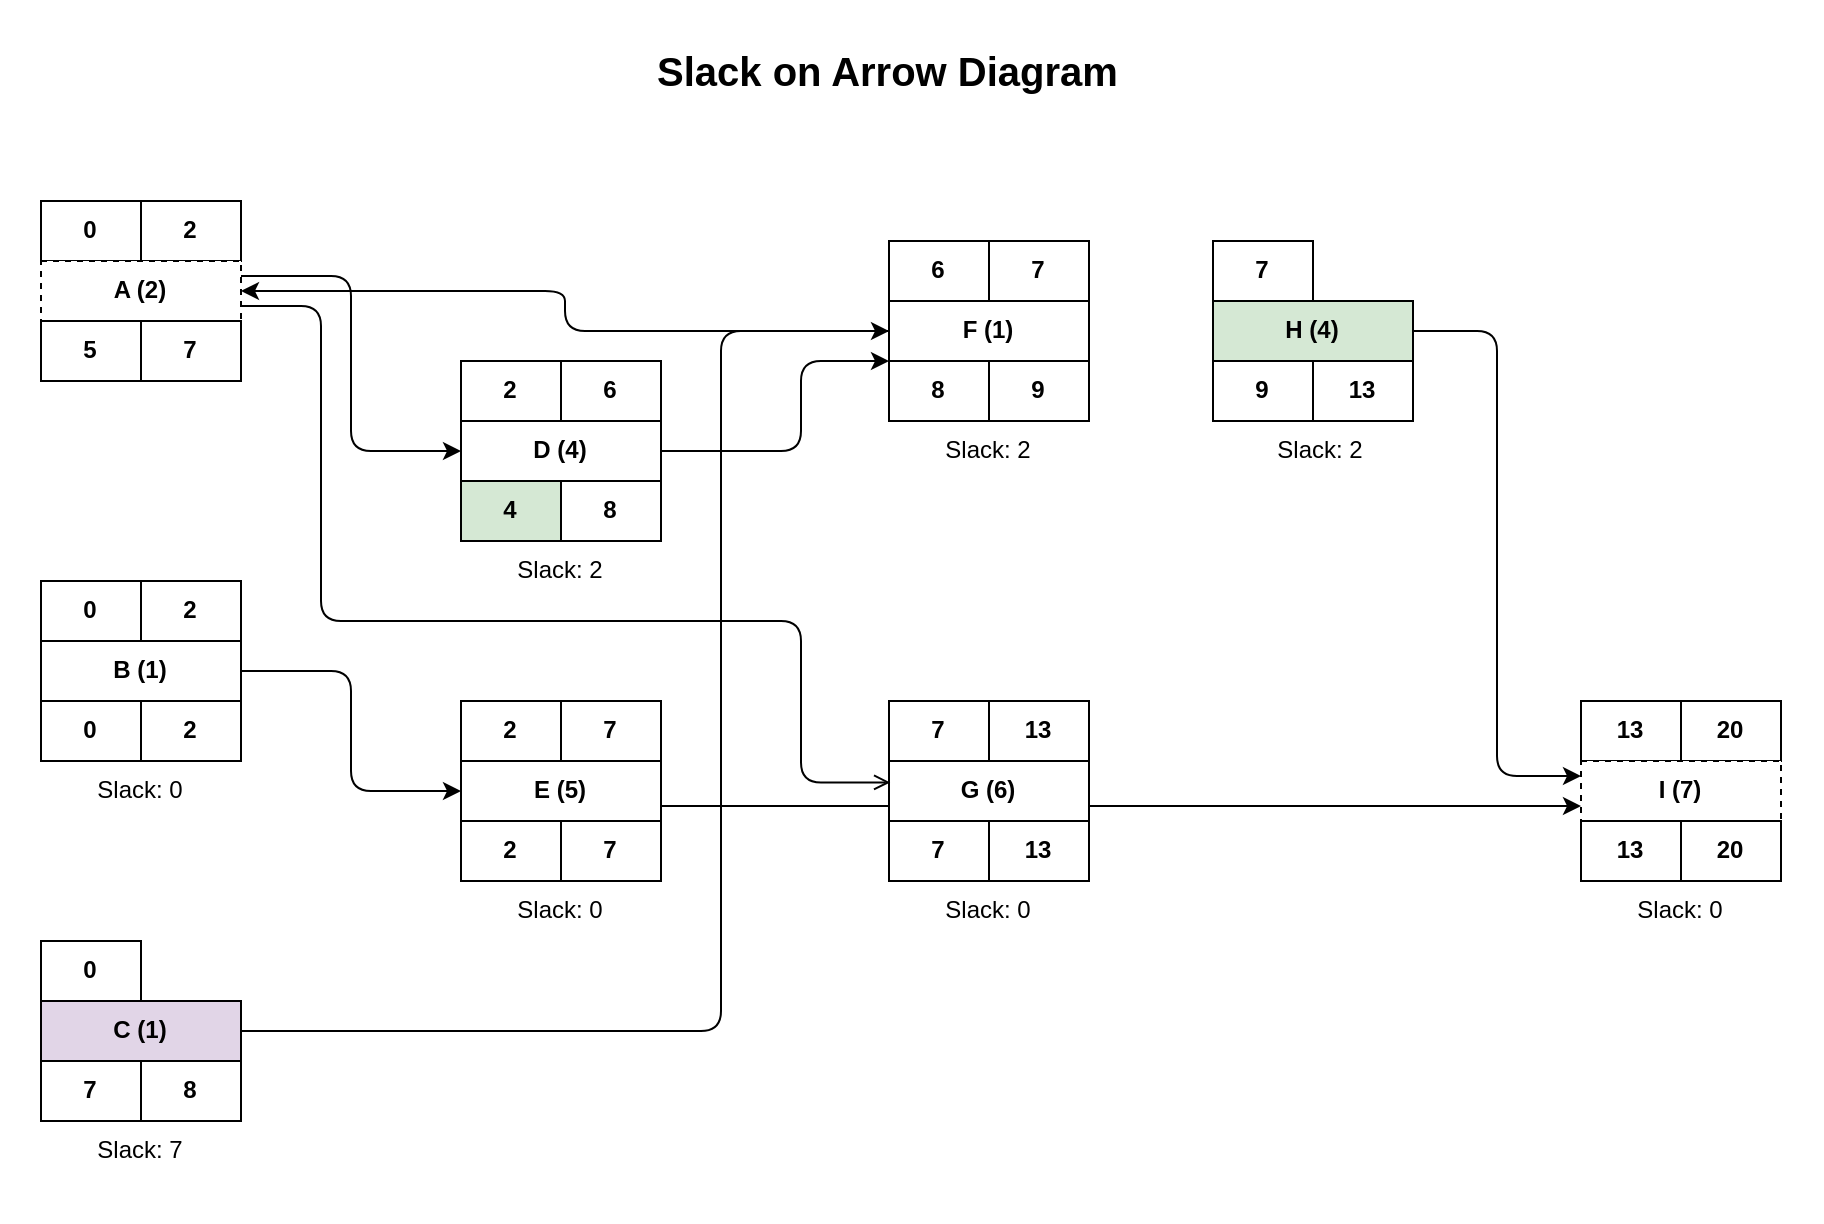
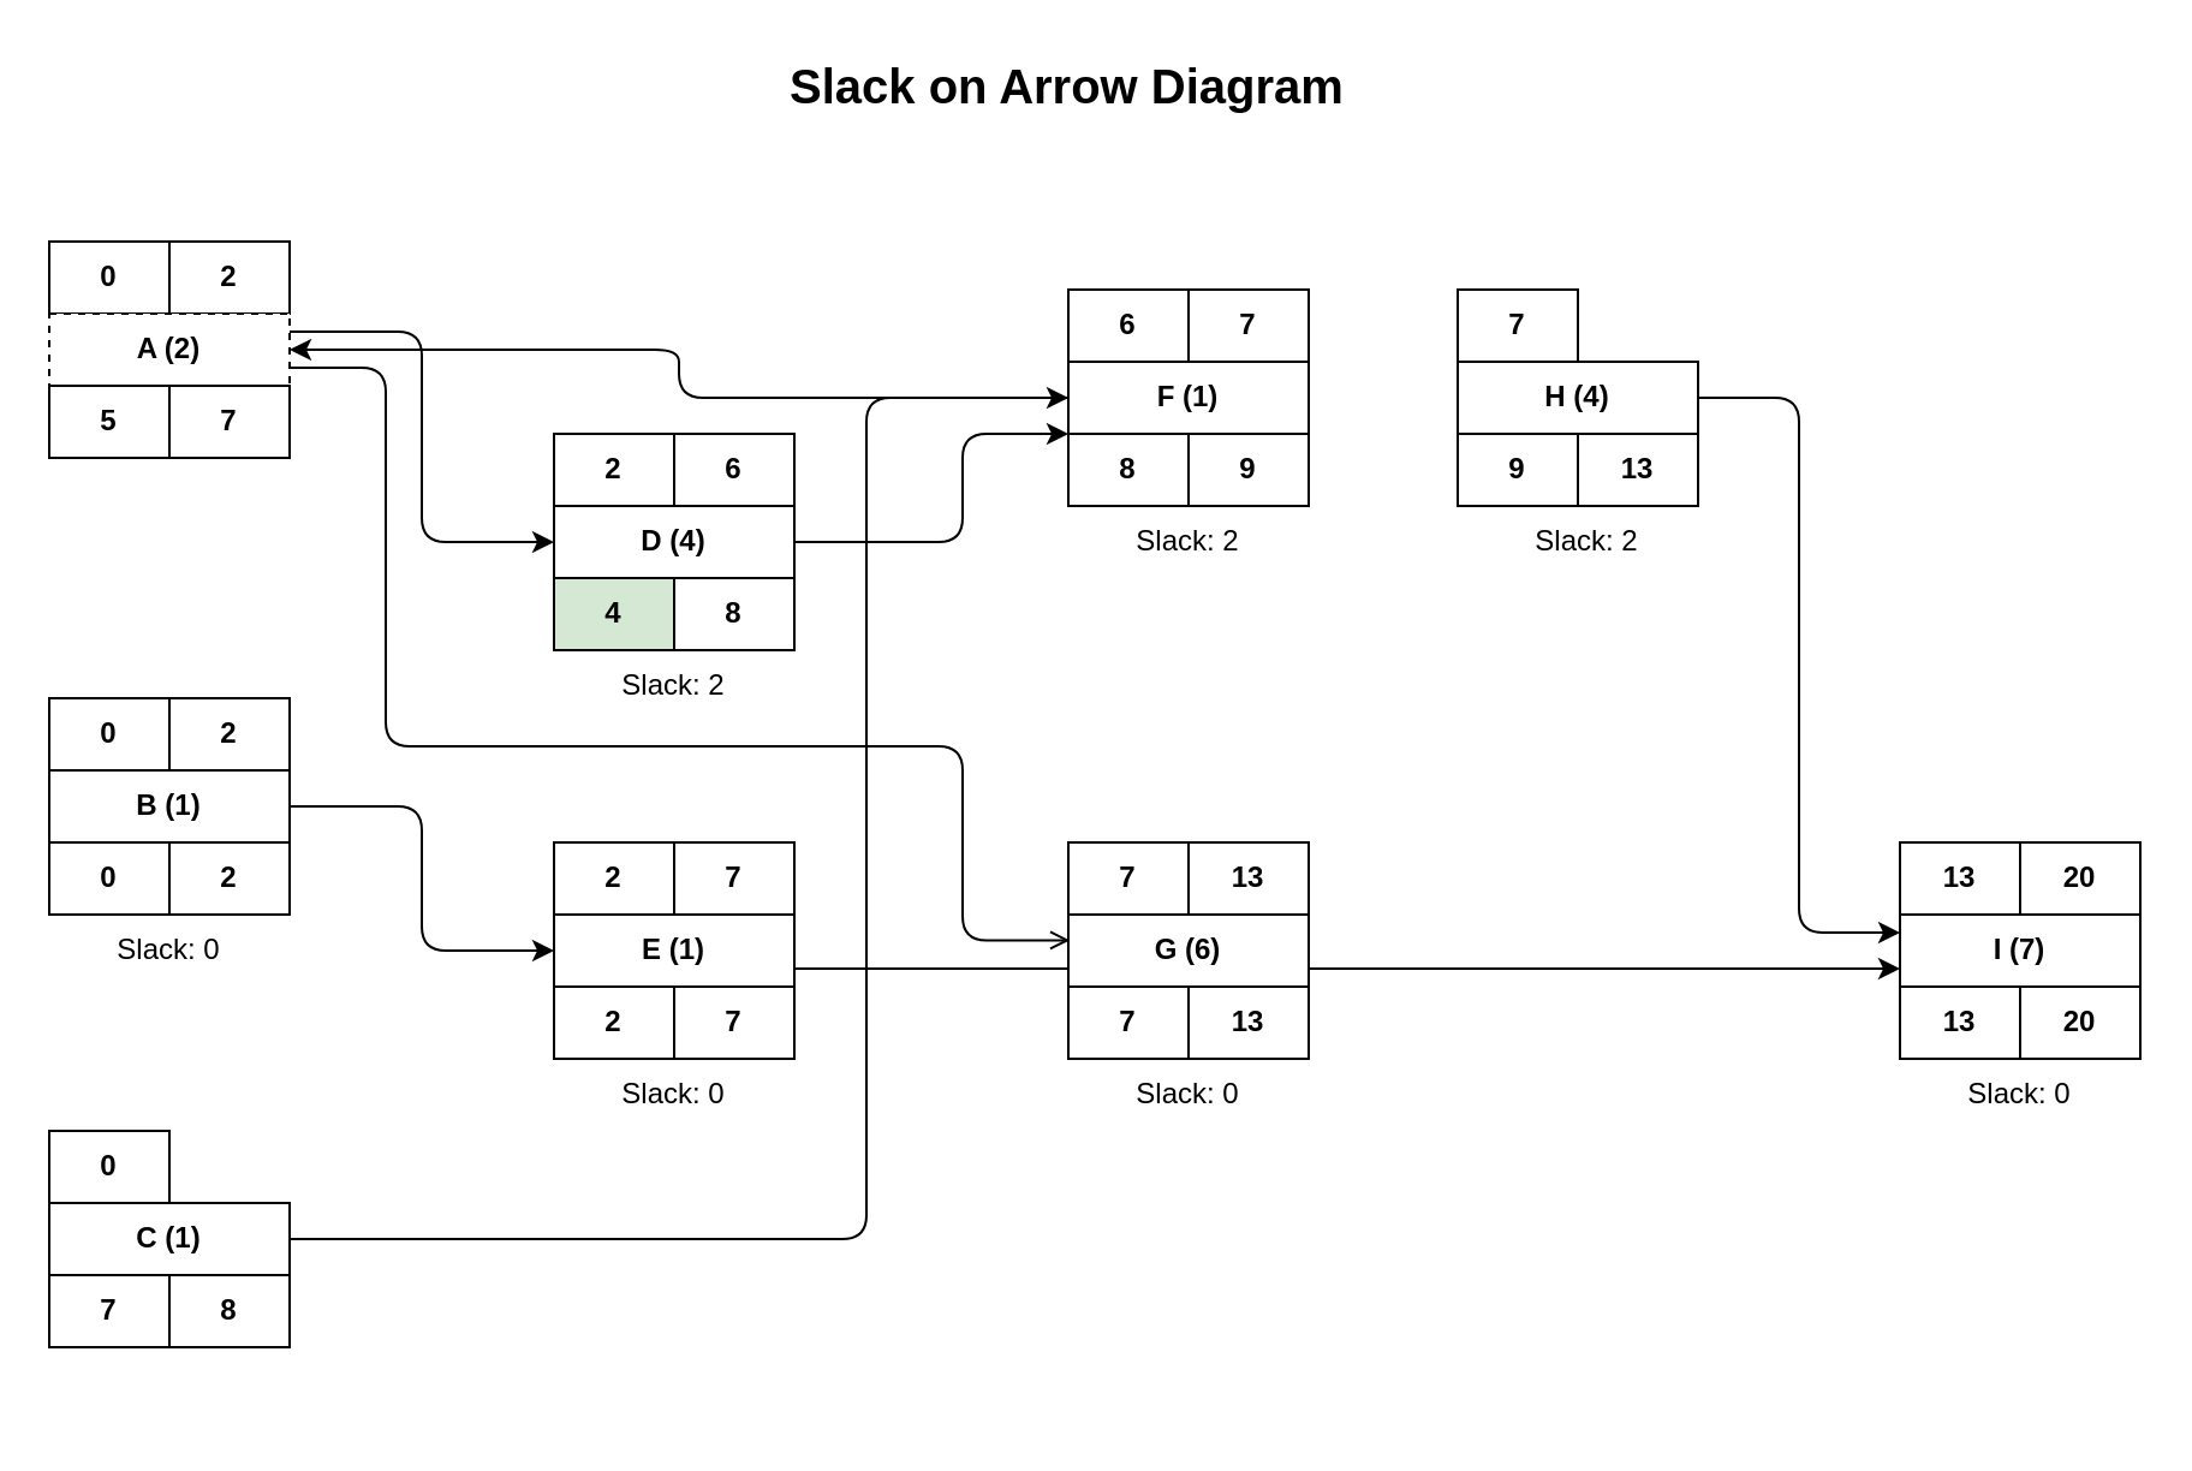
  <mxCell id="0" />
  <mxCell id="1" parent="0" />
  <mxCell id="2" value="" style="group" vertex="1" connectable="0" parent="1"><mxGeometry x="20" y="100" width="100" height="120" as="geometry" /></mxCell>
  <mxCell id="3" value="" style="group;fontStyle=1" vertex="1" connectable="0" parent="2"><mxGeometry width="100" height="90" as="geometry" /></mxCell>
  <mxCell id="4" value="0" style="rounded=0;whiteSpace=wrap;html=1;fontStyle=1" vertex="1" parent="3"><mxGeometry width="50" height="30" as="geometry" /></mxCell>
  <mxCell id="5" value="2" style="rounded=0;whiteSpace=wrap;html=1;fontStyle=1" vertex="1" parent="3"><mxGeometry x="50" width="50" height="30" as="geometry" /></mxCell>
  <mxCell id="6" value="A (2)" style="rounded=0;whiteSpace=wrap;html=1;fontStyle=1;dashed=1;" vertex="1" parent="3"><mxGeometry y="30" width="100" height="30" as="geometry" /></mxCell>
  <mxCell id="7" value="5" style="rounded=0;whiteSpace=wrap;html=1;fontStyle=1" vertex="1" parent="3"><mxGeometry y="60" width="50" height="30" as="geometry" /></mxCell>
  <mxCell id="8" value="7" style="rounded=0;whiteSpace=wrap;html=1;fontStyle=1" vertex="1" parent="3"><mxGeometry x="50" y="60" width="50" height="30" as="geometry" /></mxCell>
  <mxCell id="9" value="" style="group" vertex="1" connectable="0" parent="1"><mxGeometry x="20" y="290" width="100" height="120" as="geometry" /></mxCell>
  <mxCell id="10" value="" style="group;fontStyle=1" vertex="1" connectable="0" parent="9"><mxGeometry width="100" height="90" as="geometry" /></mxCell>
  <mxCell id="11" value="0" style="rounded=0;whiteSpace=wrap;html=1;fontStyle=1" vertex="1" parent="10"><mxGeometry width="50" height="30" as="geometry" /></mxCell>
  <mxCell id="12" value="2" style="rounded=0;whiteSpace=wrap;html=1;fontStyle=1" vertex="1" parent="10"><mxGeometry x="50" width="50" height="30" as="geometry" /></mxCell>
  <mxCell id="13" value="B (1)" style="rounded=0;whiteSpace=wrap;html=1;fontStyle=1" vertex="1" parent="10"><mxGeometry y="30" width="100" height="30" as="geometry" /></mxCell>
  <mxCell id="14" value="0" style="rounded=0;whiteSpace=wrap;html=1;fontStyle=1" vertex="1" parent="10"><mxGeometry y="60" width="50" height="30" as="geometry" /></mxCell>
  <mxCell id="15" value="2" style="rounded=0;whiteSpace=wrap;html=1;fontStyle=1" vertex="1" parent="10"><mxGeometry x="50" y="60" width="50" height="30" as="geometry" /></mxCell>
  <mxCell id="16" value="Slack: 0" style="text;html=1;strokeColor=none;fillColor=none;align=center;verticalAlign=middle;whiteSpace=wrap;rounded=0;" vertex="1" parent="9"><mxGeometry x="20" y="90" width="60" height="30" as="geometry" /></mxCell>
  <mxCell id="17" value="" style="group" vertex="1" connectable="0" parent="1"><mxGeometry x="20" y="470" width="100" height="120" as="geometry" /></mxCell>
  <mxCell id="18" value="" style="group;fontStyle=1" vertex="1" connectable="0" parent="17"><mxGeometry width="100" height="90" as="geometry" /></mxCell>
  <mxCell id="19" value="0" style="rounded=0;whiteSpace=wrap;html=1;fontStyle=1" vertex="1" parent="18"><mxGeometry width="50" height="30" as="geometry" /></mxCell>
- <mxCell id="20" value="C (1)" style="rounded=0;whiteSpace=wrap;html=1;fontStyle=1;fillColor=#e1d5e7;" vertex="1" parent="18"><mxGeometry y="30" width="100" height="30" as="geometry" /></mxCell>
+ <mxCell id="20" value="C (1)" style="rounded=0;whiteSpace=wrap;html=1;fontStyle=1" vertex="1" parent="18"><mxGeometry y="30" width="100" height="30" as="geometry" /></mxCell>
  <mxCell id="21" value="7" style="rounded=0;whiteSpace=wrap;html=1;fontStyle=1" vertex="1" parent="18"><mxGeometry y="60" width="50" height="30" as="geometry" /></mxCell>
  <mxCell id="22" value="8" style="rounded=0;whiteSpace=wrap;html=1;fontStyle=1" vertex="1" parent="18"><mxGeometry x="50" y="60" width="50" height="30" as="geometry" /></mxCell>
- <mxCell id="23" value="Slack: 7" style="text;html=1;strokeColor=none;fillColor=none;align=center;verticalAlign=middle;whiteSpace=wrap;rounded=0;" vertex="1" parent="17"><mxGeometry x="20" y="90" width="60" height="30" as="geometry" /></mxCell>
  <mxCell id="24" value="" style="group" vertex="1" connectable="0" parent="1"><mxGeometry x="230" y="180" width="100" height="120" as="geometry" /></mxCell>
  <mxCell id="25" value="" style="group;fontStyle=1" vertex="1" connectable="0" parent="24"><mxGeometry width="100" height="90" as="geometry" /></mxCell>
  <mxCell id="26" value="2" style="rounded=0;whiteSpace=wrap;html=1;fontStyle=1" vertex="1" parent="25"><mxGeometry width="50" height="30" as="geometry" /></mxCell>
  <mxCell id="27" value="6" style="rounded=0;whiteSpace=wrap;html=1;fontStyle=1" vertex="1" parent="25"><mxGeometry x="50" width="50" height="30" as="geometry" /></mxCell>
  <mxCell id="28" value="D (4)" style="rounded=0;whiteSpace=wrap;html=1;fontStyle=1" vertex="1" parent="25"><mxGeometry y="30" width="100" height="30" as="geometry" /></mxCell>
  <mxCell id="29" value="4" style="rounded=0;whiteSpace=wrap;html=1;fontStyle=1;fillColor=#d5e8d4;" vertex="1" parent="25"><mxGeometry y="60" width="50" height="30" as="geometry" /></mxCell>
  <mxCell id="30" value="8" style="rounded=0;whiteSpace=wrap;html=1;fontStyle=1" vertex="1" parent="25"><mxGeometry x="50" y="60" width="50" height="30" as="geometry" /></mxCell>
  <mxCell id="31" value="Slack: 2" style="text;html=1;strokeColor=none;fillColor=none;align=center;verticalAlign=middle;whiteSpace=wrap;rounded=0;" vertex="1" parent="24"><mxGeometry x="20" y="90" width="60" height="30" as="geometry" /></mxCell>
  <mxCell id="32" value="" style="group" vertex="1" connectable="0" parent="1"><mxGeometry x="230" y="350" width="100" height="120" as="geometry" /></mxCell>
  <mxCell id="33" value="" style="group;fontStyle=1" vertex="1" connectable="0" parent="32"><mxGeometry width="100" height="90" as="geometry" /></mxCell>
  <mxCell id="34" value="2" style="rounded=0;whiteSpace=wrap;html=1;fontStyle=1" vertex="1" parent="33"><mxGeometry width="50" height="30" as="geometry" /></mxCell>
  <mxCell id="35" value="7" style="rounded=0;whiteSpace=wrap;html=1;fontStyle=1" vertex="1" parent="33"><mxGeometry x="50" width="50" height="30" as="geometry" /></mxCell>
- <mxCell id="36" value="E (5)" style="rounded=0;whiteSpace=wrap;html=1;fontStyle=1" vertex="1" parent="33"><mxGeometry y="30" width="100" height="30" as="geometry" /></mxCell>
+ <mxCell id="36" value="E (1)" style="rounded=0;whiteSpace=wrap;html=1;fontStyle=1" vertex="1" parent="33"><mxGeometry y="30" width="100" height="30" as="geometry" /></mxCell>
  <mxCell id="37" value="2" style="rounded=0;whiteSpace=wrap;html=1;fontStyle=1" vertex="1" parent="33"><mxGeometry y="60" width="50" height="30" as="geometry" /></mxCell>
  <mxCell id="38" value="7" style="rounded=0;whiteSpace=wrap;html=1;fontStyle=1" vertex="1" parent="33"><mxGeometry x="50" y="60" width="50" height="30" as="geometry" /></mxCell>
  <mxCell id="39" value="Slack: 0" style="text;html=1;strokeColor=none;fillColor=none;align=center;verticalAlign=middle;whiteSpace=wrap;rounded=0;" vertex="1" parent="32"><mxGeometry x="20" y="90" width="60" height="30" as="geometry" /></mxCell>
  <mxCell id="40" value="" style="group" vertex="1" connectable="0" parent="1"><mxGeometry x="444" y="120" width="100" height="120" as="geometry" /></mxCell>
  <mxCell id="41" value="" style="group;fontStyle=1" vertex="1" connectable="0" parent="40"><mxGeometry width="100" height="90" as="geometry" /></mxCell>
  <mxCell id="42" value="6" style="rounded=0;whiteSpace=wrap;html=1;fontStyle=1" vertex="1" parent="41"><mxGeometry width="50" height="30" as="geometry" /></mxCell>
  <mxCell id="43" value="7" style="rounded=0;whiteSpace=wrap;html=1;fontStyle=1" vertex="1" parent="41"><mxGeometry x="50" width="50" height="30" as="geometry" /></mxCell>
  <mxCell id="44" value="F (1)" style="rounded=0;whiteSpace=wrap;html=1;fontStyle=1" vertex="1" parent="41"><mxGeometry y="30" width="100" height="30" as="geometry" /></mxCell>
  <mxCell id="45" value="8" style="rounded=0;whiteSpace=wrap;html=1;fontStyle=1" vertex="1" parent="41"><mxGeometry y="60" width="50" height="30" as="geometry" /></mxCell>
  <mxCell id="46" value="9" style="rounded=0;whiteSpace=wrap;html=1;fontStyle=1" vertex="1" parent="41"><mxGeometry x="50" y="60" width="50" height="30" as="geometry" /></mxCell>
  <mxCell id="47" value="Slack: 2" style="text;html=1;strokeColor=none;fillColor=none;align=center;verticalAlign=middle;whiteSpace=wrap;rounded=0;" vertex="1" parent="40"><mxGeometry x="20" y="90" width="60" height="30" as="geometry" /></mxCell>
  <mxCell id="48" value="" style="group" vertex="1" connectable="0" parent="1"><mxGeometry x="444" y="350" width="100" height="120" as="geometry" /></mxCell>
  <mxCell id="49" value="" style="group;fontStyle=1" vertex="1" connectable="0" parent="48"><mxGeometry width="100" height="90" as="geometry" /></mxCell>
  <mxCell id="50" value="7" style="rounded=0;whiteSpace=wrap;html=1;fontStyle=1" vertex="1" parent="49"><mxGeometry width="50" height="30" as="geometry" /></mxCell>
  <mxCell id="51" value="13" style="rounded=0;whiteSpace=wrap;html=1;fontStyle=1" vertex="1" parent="49"><mxGeometry x="50" width="50" height="30" as="geometry" /></mxCell>
  <mxCell id="52" value="G (6)" style="rounded=0;whiteSpace=wrap;html=1;fontStyle=1" vertex="1" parent="49"><mxGeometry y="30" width="100" height="30" as="geometry" /></mxCell>
  <mxCell id="53" value="7" style="rounded=0;whiteSpace=wrap;html=1;fontStyle=1" vertex="1" parent="49"><mxGeometry y="60" width="50" height="30" as="geometry" /></mxCell>
  <mxCell id="54" value="13" style="rounded=0;whiteSpace=wrap;html=1;fontStyle=1" vertex="1" parent="49"><mxGeometry x="50" y="60" width="50" height="30" as="geometry" /></mxCell>
  <mxCell id="55" value="Slack: 0" style="text;html=1;strokeColor=none;fillColor=none;align=center;verticalAlign=middle;whiteSpace=wrap;rounded=0;" vertex="1" parent="48"><mxGeometry x="20" y="90" width="60" height="30" as="geometry" /></mxCell>
  <mxCell id="56" value="" style="group" vertex="1" connectable="0" parent="1"><mxGeometry x="610" y="120" width="100" height="120" as="geometry" /></mxCell>
  <mxCell id="57" value="" style="group;fontStyle=1" vertex="1" connectable="0" parent="56"><mxGeometry x="-4" width="100" height="90" as="geometry" /></mxCell>
  <mxCell id="58" value="7" style="rounded=0;whiteSpace=wrap;html=1;fontStyle=1" vertex="1" parent="57"><mxGeometry width="50" height="30" as="geometry" /></mxCell>
- <mxCell id="59" value="H (4)" style="rounded=0;whiteSpace=wrap;html=1;fontStyle=1;fillColor=#d5e8d4;" vertex="1" parent="57"><mxGeometry y="30" width="100" height="30" as="geometry" /></mxCell>
+ <mxCell id="59" value="H (4)" style="rounded=0;whiteSpace=wrap;html=1;fontStyle=1" vertex="1" parent="57"><mxGeometry y="30" width="100" height="30" as="geometry" /></mxCell>
  <mxCell id="60" value="9" style="rounded=0;whiteSpace=wrap;html=1;fontStyle=1" vertex="1" parent="57"><mxGeometry y="60" width="50" height="30" as="geometry" /></mxCell>
  <mxCell id="61" value="13" style="rounded=0;whiteSpace=wrap;html=1;fontStyle=1" vertex="1" parent="57"><mxGeometry x="50" y="60" width="50" height="30" as="geometry" /></mxCell>
  <mxCell id="62" value="Slack: 2" style="text;html=1;strokeColor=none;fillColor=none;align=center;verticalAlign=middle;whiteSpace=wrap;rounded=0;" vertex="1" parent="56"><mxGeometry x="20" y="90" width="60" height="30" as="geometry" /></mxCell>
  <mxCell id="63" value="" style="group" vertex="1" connectable="0" parent="1"><mxGeometry x="790" y="350" width="100" height="120" as="geometry" /></mxCell>
  <mxCell id="64" value="" style="group;fontStyle=1" vertex="1" connectable="0" parent="63"><mxGeometry width="100" height="90" as="geometry" /></mxCell>
  <mxCell id="65" value="13" style="rounded=0;whiteSpace=wrap;html=1;fontStyle=1" vertex="1" parent="64"><mxGeometry width="50" height="30" as="geometry" /></mxCell>
  <mxCell id="66" value="20" style="rounded=0;whiteSpace=wrap;html=1;fontStyle=1" vertex="1" parent="64"><mxGeometry x="50" width="50" height="30" as="geometry" /></mxCell>
- <mxCell id="67" value="I (7)" style="rounded=0;whiteSpace=wrap;html=1;fontStyle=1;dashed=1;" vertex="1" parent="64"><mxGeometry y="30" width="100" height="30" as="geometry" /></mxCell>
+ <mxCell id="67" value="I (7)" style="rounded=0;whiteSpace=wrap;html=1;fontStyle=1" vertex="1" parent="64"><mxGeometry y="30" width="100" height="30" as="geometry" /></mxCell>
  <mxCell id="68" value="13" style="rounded=0;whiteSpace=wrap;html=1;fontStyle=1" vertex="1" parent="64"><mxGeometry y="60" width="50" height="30" as="geometry" /></mxCell>
  <mxCell id="69" value="20" style="rounded=0;whiteSpace=wrap;html=1;fontStyle=1" vertex="1" parent="64"><mxGeometry x="50" y="60" width="50" height="30" as="geometry" /></mxCell>
  <mxCell id="70" value="Slack: 0" style="text;html=1;strokeColor=none;fillColor=none;align=center;verticalAlign=middle;whiteSpace=wrap;rounded=0;" vertex="1" parent="63"><mxGeometry x="20" y="90" width="60" height="30" as="geometry" /></mxCell>
  <mxCell id="71" style="edgeStyle=orthogonalEdgeStyle;rounded=1;orthogonalLoop=1;jettySize=auto;html=1;entryX=0;entryY=0.5;entryDx=0;entryDy=0;exitX=1;exitY=0.25;exitDx=0;exitDy=0;" edge="1" parent="1" source="6" target="28"><mxGeometry relative="1" as="geometry" /></mxCell>
  <mxCell id="72" style="edgeStyle=orthogonalEdgeStyle;rounded=1;orthogonalLoop=1;jettySize=auto;html=1;" edge="1" parent="1" source="28"><mxGeometry relative="1" as="geometry"><mxPoint x="444" y="180" as="targetPoint" /><Array as="points"><mxPoint x="400" y="225" /><mxPoint x="400" y="180" /><mxPoint x="444" y="180" /></Array></mxGeometry></mxCell>
  <mxCell id="73" style="edgeStyle=orthogonalEdgeStyle;rounded=1;orthogonalLoop=1;jettySize=auto;html=1;entryX=0;entryY=0.5;entryDx=0;entryDy=0;" edge="1" parent="1" source="20" target="44"><mxGeometry relative="1" as="geometry"><Array as="points"><mxPoint x="360" y="515" /><mxPoint x="360" y="165" /></Array></mxGeometry></mxCell>
  <mxCell id="74" style="edgeStyle=orthogonalEdgeStyle;rounded=1;orthogonalLoop=1;jettySize=auto;html=1;entryX=0;entryY=0.5;entryDx=0;entryDy=0;" edge="1" parent="1" source="13" target="36"><mxGeometry relative="1" as="geometry" /></mxCell>
  <mxCell id="75" style="edgeStyle=orthogonalEdgeStyle;rounded=1;orthogonalLoop=1;jettySize=auto;html=1;entryX=0;entryY=0.75;entryDx=0;entryDy=0;exitX=1;exitY=0.75;exitDx=0;exitDy=0;endArrow=none;" edge="1" parent="1" source="36" target="52"><mxGeometry relative="1" as="geometry" /></mxCell>
  <mxCell id="76" style="edgeStyle=orthogonalEdgeStyle;rounded=1;orthogonalLoop=1;jettySize=auto;html=1;entryX=0.006;entryY=0.357;entryDx=0;entryDy=0;entryPerimeter=0;exitX=1;exitY=0.75;exitDx=0;exitDy=0;endArrow=open;" edge="1" parent="1" source="6" target="52"><mxGeometry relative="1" as="geometry"><Array as="points"><mxPoint x="160" y="153" /><mxPoint x="160" y="310" /><mxPoint x="400" y="310" /><mxPoint x="400" y="391" /></Array></mxGeometry></mxCell>
  <mxCell id="77" style="edgeStyle=orthogonalEdgeStyle;rounded=1;orthogonalLoop=1;jettySize=auto;html=1;" edge="1" parent="1" source="44" target="6"><mxGeometry relative="1" as="geometry" /></mxCell>
  <mxCell id="78" style="edgeStyle=orthogonalEdgeStyle;rounded=1;orthogonalLoop=1;jettySize=auto;html=1;entryX=0;entryY=0.25;entryDx=0;entryDy=0;" edge="1" parent="1" source="59" target="67"><mxGeometry relative="1" as="geometry" /></mxCell>
  <mxCell id="79" style="edgeStyle=orthogonalEdgeStyle;rounded=1;orthogonalLoop=1;jettySize=auto;html=1;entryX=0;entryY=0.75;entryDx=0;entryDy=0;exitX=1;exitY=0.75;exitDx=0;exitDy=0;" edge="1" parent="1" source="52" target="67"><mxGeometry relative="1" as="geometry" /></mxCell>
  <mxCell id="80" value="&lt;b style=&quot;font-size: 20px;&quot;&gt;Slack on Arrow Diagram&amp;nbsp;&lt;/b&gt;" style="text;html=1;strokeColor=none;fillColor=none;align=center;verticalAlign=middle;whiteSpace=wrap;rounded=0;fontSize=20;" vertex="1" parent="1"><mxGeometry x="301" y="20" width="291" height="30" as="geometry" /></mxCell>
